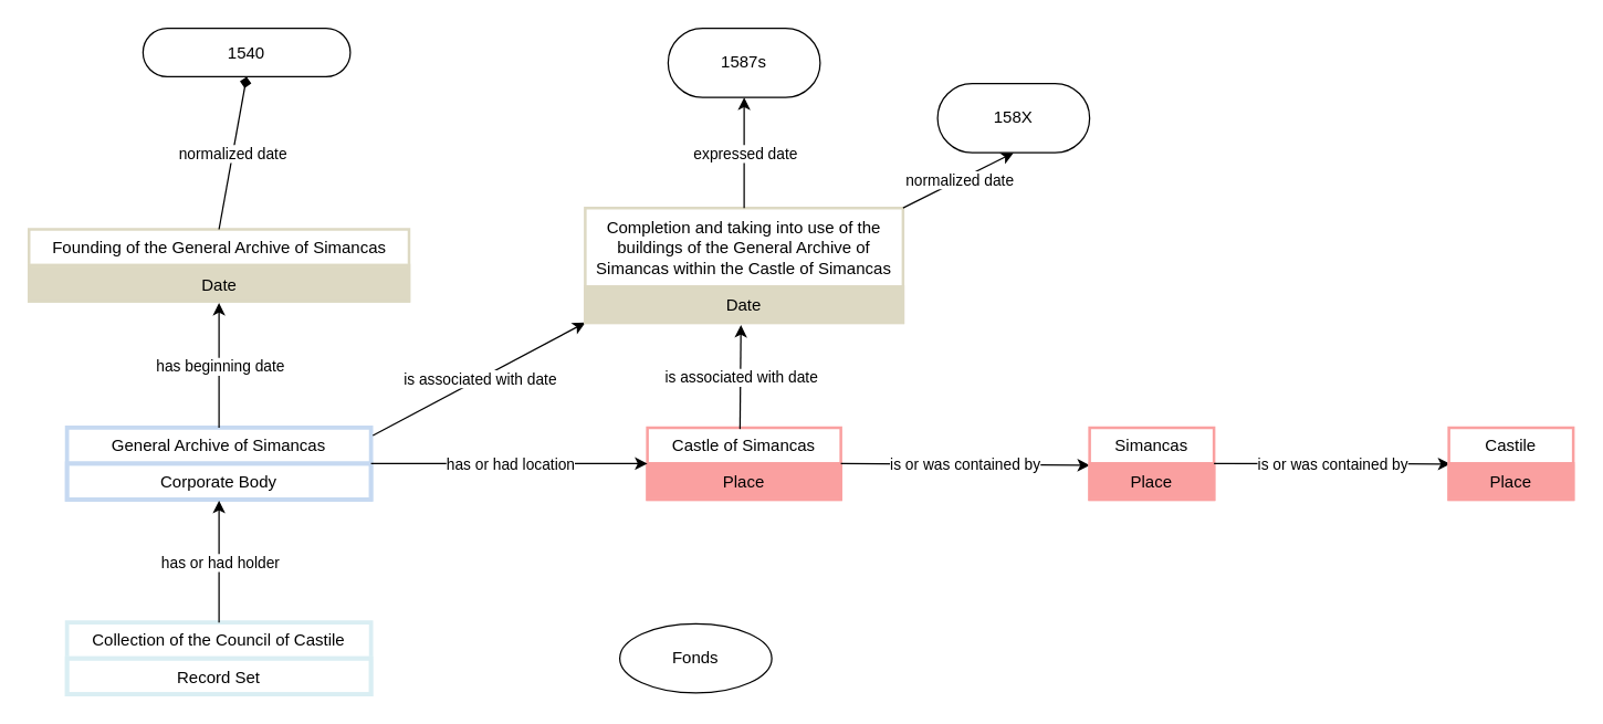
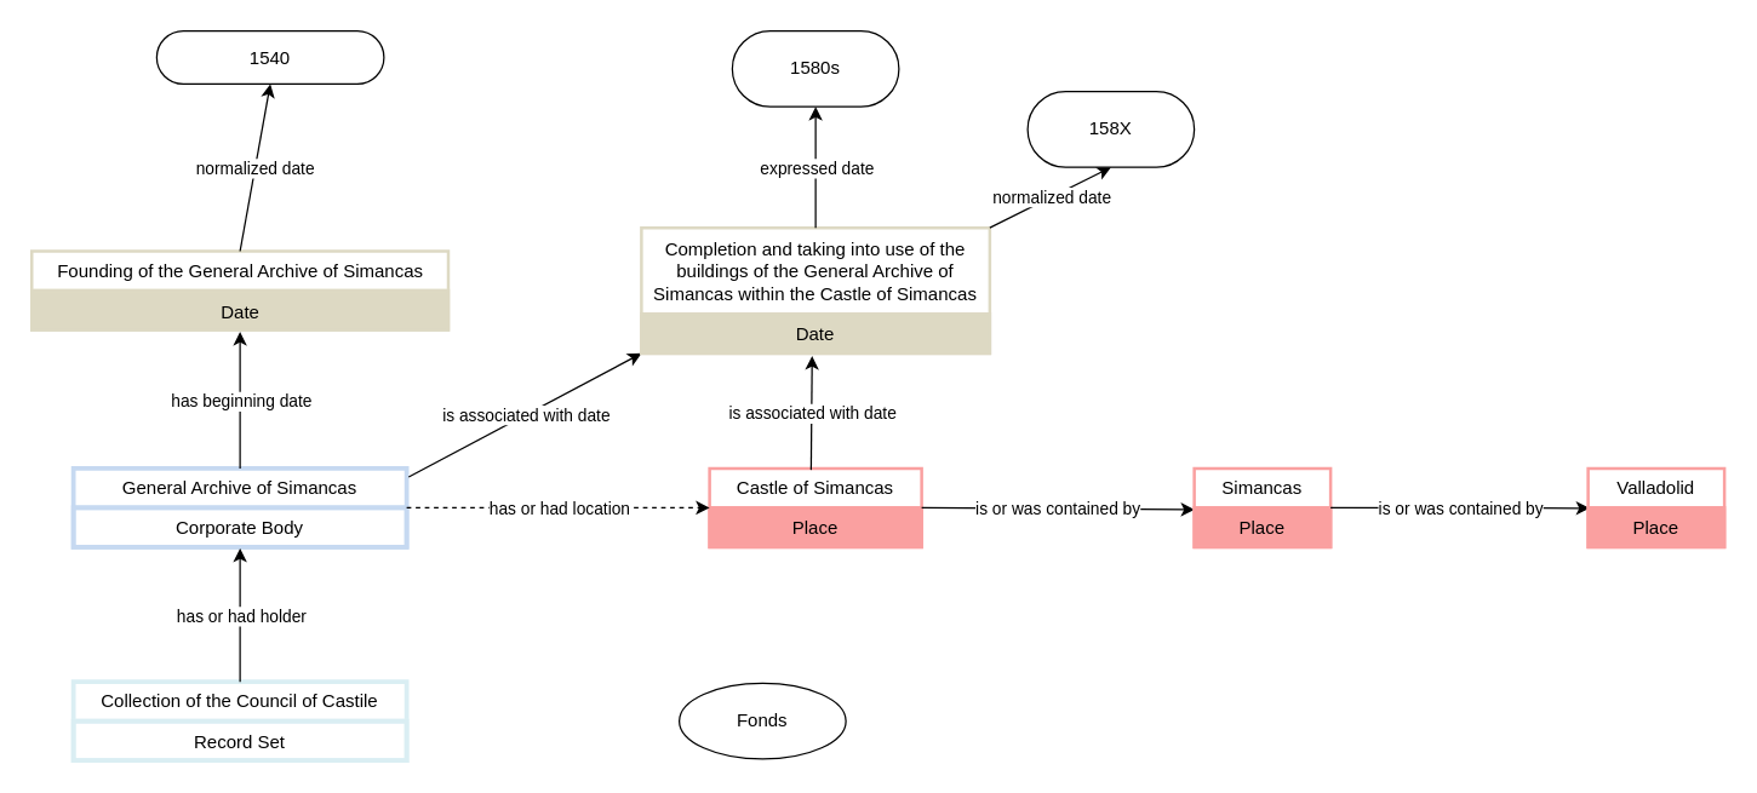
  <mxCell id="0" />
  <mxCell id="1" parent="0" />
  <mxCell id="2" value="General Archive of Simancas" style="swimlane;fontStyle=0;childLayout=stackLayout;horizontal=1;startSize=26;strokeColor=#C6D9F1;strokeWidth=3;fillColor=none;horizontalStack=0;resizeParent=1;resizeParentMax=0;resizeLast=0;collapsible=1;marginBottom=0;whiteSpace=wrap;html=1;" parent="1" vertex="1"><mxGeometry x="48" y="309" width="220" height="52" as="geometry" /></mxCell>
  <mxCell id="3" value="Corporate Body" style="text;strokeColor=#C6D9F1;strokeWidth=3;fillColor=none;align=center;verticalAlign=top;spacingLeft=4;spacingRight=4;overflow=hidden;rotatable=0;points=[[0,0.5],[1,0.5]];portConstraint=eastwest;whiteSpace=wrap;html=1;" parent="2" vertex="1"><mxGeometry y="26" width="220" height="26" as="geometry" /></mxCell>
  <mxCell id="4" value="Castle of Simancas" style="swimlane;fontStyle=0;childLayout=stackLayout;horizontal=1;startSize=26;strokeColor=#FAA0A0;strokeWidth=2;fillColor=none;horizontalStack=0;resizeParent=1;resizeParentMax=0;resizeLast=0;collapsible=1;marginBottom=0;whiteSpace=wrap;html=1;" parent="1" vertex="1"><mxGeometry x="468" y="309" width="140" height="52" as="geometry" /></mxCell>
  <mxCell id="5" value="Place" style="text;strokeColor=#FAA0A0;strokeWidth=2;fillColor=#FAA0A0;align=center;verticalAlign=top;spacingLeft=4;spacingRight=4;overflow=hidden;rotatable=0;points=[[0,0.5],[1,0.5]];portConstraint=eastwest;whiteSpace=wrap;html=1;" parent="4" vertex="1"><mxGeometry y="26" width="140" height="26" as="geometry" /></mxCell>
  <mxCell id="6" value="" style="endArrow=classic;html=1;rounded=0;entryX=0.002;entryY=0.049;entryDx=0;entryDy=0;entryPerimeter=0;exitX=1;exitY=0.5;exitDx=0;exitDy=0;" parent="1" target="9" edge="1" source="4"><mxGeometry relative="1" as="geometry"><mxPoint x="638" y="337" as="sourcePoint" /><mxPoint x="818" y="337" as="targetPoint" /></mxGeometry></mxCell>
  <mxCell id="7" value="is or was contained by" style="edgeLabel;resizable=0;html=1;;align=center;verticalAlign=middle;" parent="6" connectable="0" vertex="1"><mxGeometry relative="1" as="geometry" /></mxCell>
  <mxCell id="8" value="Simancas" style="swimlane;fontStyle=0;childLayout=stackLayout;horizontal=1;startSize=26;strokeColor=#FAA0A0;strokeWidth=2;fillColor=none;horizontalStack=0;resizeParent=1;resizeParentMax=0;resizeLast=0;collapsible=1;marginBottom=0;whiteSpace=wrap;html=1;" parent="1" vertex="1"><mxGeometry x="788" y="309" width="90" height="52" as="geometry" /></mxCell>
  <mxCell id="9" value="Place" style="text;strokeColor=#FAA0A0;strokeWidth=2;fillColor=#FAA0A0;align=center;verticalAlign=top;spacingLeft=4;spacingRight=4;overflow=hidden;rotatable=0;points=[[0,0.5],[1,0.5]];portConstraint=eastwest;whiteSpace=wrap;html=1;" parent="8" vertex="1"><mxGeometry y="26" width="90" height="26" as="geometry" /></mxCell>
  <mxCell id="10" value="" style="endArrow=classic;html=1;rounded=0;exitX=1;exitY=0.5;exitDx=0;exitDy=0;entryX=0.012;entryY=0.013;entryDx=0;entryDy=0;entryPerimeter=0;" parent="1" source="8" target="13" edge="1"><mxGeometry relative="1" as="geometry"><mxPoint x="928" y="336" as="sourcePoint" /><mxPoint x="1108" y="336" as="targetPoint" /></mxGeometry></mxCell>
  <mxCell id="11" value="is or was contained by" style="edgeLabel;resizable=0;html=1;;align=center;verticalAlign=middle;" parent="10" connectable="0" vertex="1"><mxGeometry relative="1" as="geometry" /></mxCell>
- <mxCell id="12" value="Castile" style="swimlane;fontStyle=0;childLayout=stackLayout;horizontal=1;startSize=26;strokeColor=#FAA0A0;strokeWidth=2;fillColor=none;horizontalStack=0;resizeParent=1;resizeParentMax=0;resizeLast=0;collapsible=1;marginBottom=0;whiteSpace=wrap;html=1;" parent="1" vertex="1"><mxGeometry x="1048" y="309" width="90" height="52" as="geometry" /></mxCell>
+ <mxCell id="12" value="Valladolid" style="swimlane;fontStyle=0;childLayout=stackLayout;horizontal=1;startSize=26;strokeColor=#FAA0A0;strokeWidth=2;fillColor=none;horizontalStack=0;resizeParent=1;resizeParentMax=0;resizeLast=0;collapsible=1;marginBottom=0;whiteSpace=wrap;html=1;" parent="1" vertex="1"><mxGeometry x="1048" y="309" width="90" height="52" as="geometry" /></mxCell>
  <mxCell id="13" value="Place" style="text;strokeColor=#FAA0A0;strokeWidth=2;fillColor=#FAA0A0;align=center;verticalAlign=top;spacingLeft=4;spacingRight=4;overflow=hidden;rotatable=0;points=[[0,0.5],[1,0.5]];portConstraint=eastwest;whiteSpace=wrap;html=1;" parent="12" vertex="1"><mxGeometry y="26" width="90" height="26" as="geometry" /></mxCell>
  <mxCell id="14" value="Collection of the Council of Castile" style="swimlane;fontStyle=0;childLayout=stackLayout;horizontal=1;startSize=26;strokeColor=#DAEEF3;fillColor=none;strokeWidth=3;horizontalStack=0;resizeParent=1;resizeParentMax=0;resizeLast=0;collapsible=1;marginBottom=0;whiteSpace=wrap;html=1;" parent="1" vertex="1"><mxGeometry x="48" y="450" width="220" height="52" as="geometry" /></mxCell>
  <mxCell id="15" value="Record Set" style="text;strokeColor=#DAEEF3;strokeWidth=3;fillColor=none;align=center;verticalAlign=top;spacingLeft=4;spacingRight=4;overflow=hidden;rotatable=0;points=[[0,0.5],[1,0.5]];portConstraint=eastwest;whiteSpace=wrap;html=1;" parent="14" vertex="1"><mxGeometry y="26" width="220" height="26" as="geometry" /></mxCell>
  <mxCell id="16" value="" style="endArrow=classic;html=1;rounded=0;exitX=0.5;exitY=0;exitDx=0;exitDy=0;entryX=0.5;entryY=1.032;entryDx=0;entryDy=0;entryPerimeter=0;" parent="1" source="14" target="3" edge="1"><mxGeometry relative="1" as="geometry"><mxPoint x="158" y="447" as="sourcePoint" /><mxPoint x="158" y="370" as="targetPoint" /></mxGeometry></mxCell>
  <mxCell id="17" value="has or had holder" style="edgeLabel;resizable=0;html=1;;align=center;verticalAlign=middle;" parent="16" connectable="0" vertex="1"><mxGeometry relative="1" as="geometry" /></mxCell>
  <mxCell id="18" value="" style="endArrow=classic;html=1;rounded=0;entryX=0.5;entryY=1.049;entryDx=0;entryDy=0;entryPerimeter=0;exitX=0.5;exitY=0;exitDx=0;exitDy=0;" parent="1" target="21" edge="1" source="2"><mxGeometry relative="1" as="geometry"><mxPoint x="157.71" y="270" as="sourcePoint" /><mxPoint x="157.71" y="180" as="targetPoint" /></mxGeometry></mxCell>
  <mxCell id="19" value="has beginning date" style="edgeLabel;resizable=0;html=1;;align=center;verticalAlign=middle;" parent="18" connectable="0" vertex="1"><mxGeometry relative="1" as="geometry" /></mxCell>
  <mxCell id="20" value="Founding of the General Archive of Simancas" style="swimlane;fontStyle=0;childLayout=stackLayout;horizontal=1;startSize=26;strokeColor=#DDD9C3;strokeWidth=2;fillColor=none;horizontalStack=0;resizeParent=1;resizeParentMax=0;resizeLast=0;collapsible=1;marginBottom=0;whiteSpace=wrap;html=1;" parent="1" vertex="1"><mxGeometry x="20.5" y="165.5" width="275" height="52" as="geometry" /></mxCell>
  <mxCell id="21" value="Date" style="text;strokeColor=#DDD9C3;strokeWidth=2;fillColor=#DDD9C3;align=center;verticalAlign=top;spacingLeft=4;spacingRight=4;overflow=hidden;rotatable=0;points=[[0,0.5],[1,0.5]];portConstraint=eastwest;whiteSpace=wrap;html=1;" parent="20" vertex="1"><mxGeometry y="26" width="275" height="26" as="geometry" /></mxCell>
- <mxCell id="22" value="" style="endArrow=diamond;html=1;rounded=0;exitX=0.5;exitY=0;exitDx=0;exitDy=0;entryX=0.5;entryY=1;entryDx=0;entryDy=0;" parent="1" source="20" target="24" edge="1"><mxGeometry relative="1" as="geometry"><mxPoint x="158" y="130" as="sourcePoint" /><mxPoint x="158" y="100" as="targetPoint" /></mxGeometry></mxCell>
+ <mxCell id="22" value="" style="endArrow=classic;html=1;rounded=0;exitX=0.5;exitY=0;exitDx=0;exitDy=0;entryX=0.5;entryY=1;entryDx=0;entryDy=0;" parent="1" source="20" target="24" edge="1"><mxGeometry relative="1" as="geometry"><mxPoint x="158" y="130" as="sourcePoint" /><mxPoint x="158" y="100" as="targetPoint" /></mxGeometry></mxCell>
  <mxCell id="23" value="normalized date" style="edgeLabel;resizable=0;html=1;;align=center;verticalAlign=middle;" parent="22" connectable="0" vertex="1"><mxGeometry relative="1" as="geometry" /></mxCell>
  <mxCell id="24" value="1540" style="html=1;whiteSpace=wrap;rounded=1;arcSize=50;" parent="1" vertex="1"><mxGeometry x="103" y="20" width="150" height="35" as="geometry" /></mxCell>
  <mxCell id="25" value="" style="endArrow=classic;html=1;rounded=0;exitX=1.006;exitY=0.109;exitDx=0;exitDy=0;exitPerimeter=0;entryX=0;entryY=1;entryDx=0;entryDy=0;" parent="1" source="2" target="27" edge="1"><mxGeometry relative="1" as="geometry"><mxPoint x="295.5" y="270" as="sourcePoint" /><mxPoint x="518" y="180" as="targetPoint" /></mxGeometry></mxCell>
  <mxCell id="26" value="is associated with date" style="edgeLabel;resizable=0;html=1;;align=center;verticalAlign=middle;" parent="25" connectable="0" vertex="1"><mxGeometry relative="1" as="geometry" /></mxCell>
  <mxCell id="27" value="Completion and taking into use of the buildings of the General Archive of Simancas within the Castle of Simancas" style="swimlane;fontStyle=0;childLayout=stackLayout;horizontal=1;startSize=57;strokeColor=#DDD9C3;strokeWidth=2;fillColor=none;horizontalStack=0;resizeParent=1;resizeParentMax=0;resizeLast=0;collapsible=1;marginBottom=0;whiteSpace=wrap;html=1;" parent="1" vertex="1"><mxGeometry x="423" y="150" width="230" height="83" as="geometry" /></mxCell>
  <mxCell id="28" value="Date" style="text;strokeColor=#DDD9C3;strokeWidth=2;fillColor=#DDD9C3;align=center;verticalAlign=top;spacingLeft=4;spacingRight=4;overflow=hidden;rotatable=0;points=[[0,0.5],[1,0.5]];portConstraint=eastwest;whiteSpace=wrap;html=1;" parent="27" vertex="1"><mxGeometry y="57" width="230" height="26" as="geometry" /></mxCell>
  <mxCell id="29" value="" style="endArrow=classic;html=1;rounded=0;entryX=0.5;entryY=1;entryDx=0;entryDy=0;exitX=0.5;exitY=0;exitDx=0;exitDy=0;" parent="1" source="27" target="31" edge="1"><mxGeometry relative="1" as="geometry"><mxPoint x="538" y="160" as="sourcePoint" /><mxPoint x="548" y="100" as="targetPoint" /></mxGeometry></mxCell>
  <mxCell id="30" value="expressed date" style="edgeLabel;resizable=0;html=1;;align=center;verticalAlign=middle;" parent="29" connectable="0" vertex="1"><mxGeometry relative="1" as="geometry" /></mxCell>
- <mxCell id="31" value="1587s" style="html=1;whiteSpace=wrap;rounded=1;arcSize=50;" parent="1" vertex="1"><mxGeometry x="483" y="20" width="110" height="50" as="geometry" /></mxCell>
+ <mxCell id="31" value="1580s" style="html=1;whiteSpace=wrap;rounded=1;arcSize=50;" parent="1" vertex="1"><mxGeometry x="483" y="20" width="110" height="50" as="geometry" /></mxCell>
  <mxCell id="32" value="" style="endArrow=classic;html=1;rounded=0;exitX=1;exitY=0;exitDx=0;exitDy=0;entryX=0.5;entryY=1;entryDx=0;entryDy=0;" parent="1" target="34" edge="1" source="27"><mxGeometry relative="1" as="geometry"><mxPoint x="658" y="163" as="sourcePoint" /><mxPoint x="698" y="110" as="targetPoint" /></mxGeometry></mxCell>
  <mxCell id="33" value="normalized date" style="edgeLabel;resizable=0;html=1;;align=center;verticalAlign=middle;" parent="32" connectable="0" vertex="1"><mxGeometry relative="1" as="geometry" /></mxCell>
  <mxCell id="34" value="158X" style="html=1;whiteSpace=wrap;rounded=1;arcSize=50;" parent="1" vertex="1"><mxGeometry x="678" y="60" width="110" height="50" as="geometry" /></mxCell>
  <mxCell id="35" value="Fonds" style="ellipse;html=1;whiteSpace=wrap;arcSize=50;" vertex="1" parent="1"><mxGeometry x="448.005" y="451.004" width="110" height="50" as="geometry" /></mxCell>
  <mxCell id="36" value="" style="endArrow=classic;html=1;rounded=0;entryX=0.49;entryY=1.066;entryDx=0;entryDy=0;entryPerimeter=0;" edge="1" parent="1" target="28"><mxGeometry relative="1" as="geometry"><mxPoint x="535" y="310" as="sourcePoint" /><mxPoint x="538" y="230" as="targetPoint" /></mxGeometry></mxCell>
  <mxCell id="37" value="is associated with date" style="edgeLabel;resizable=0;html=1;;align=center;verticalAlign=middle;" connectable="0" vertex="1" parent="36"><mxGeometry relative="1" as="geometry" /></mxCell>
- <mxCell id="38" value="" style="endArrow=classic;html=1;rounded=0;exitX=1;exitY=0.5;exitDx=0;exitDy=0;entryX=0;entryY=0.5;entryDx=0;entryDy=0;" edge="1" parent="1" source="2" target="4"><mxGeometry relative="1" as="geometry"><mxPoint x="288.3" y="335.5" as="sourcePoint" /><mxPoint x="438" y="335" as="targetPoint" /></mxGeometry></mxCell>
+ <mxCell id="38" value="" style="endArrow=classic;html=1;rounded=0;exitX=1;exitY=0.5;exitDx=0;exitDy=0;entryX=0;entryY=0.5;entryDx=0;entryDy=0;dashed=1;" edge="1" parent="1" source="2" target="4"><mxGeometry relative="1" as="geometry"><mxPoint x="288.3" y="335.5" as="sourcePoint" /><mxPoint x="438" y="335" as="targetPoint" /></mxGeometry></mxCell>
  <mxCell id="39" value="has or had location" style="edgeLabel;resizable=0;html=1;;align=center;verticalAlign=middle;" connectable="0" vertex="1" parent="38"><mxGeometry relative="1" as="geometry" /></mxCell>
